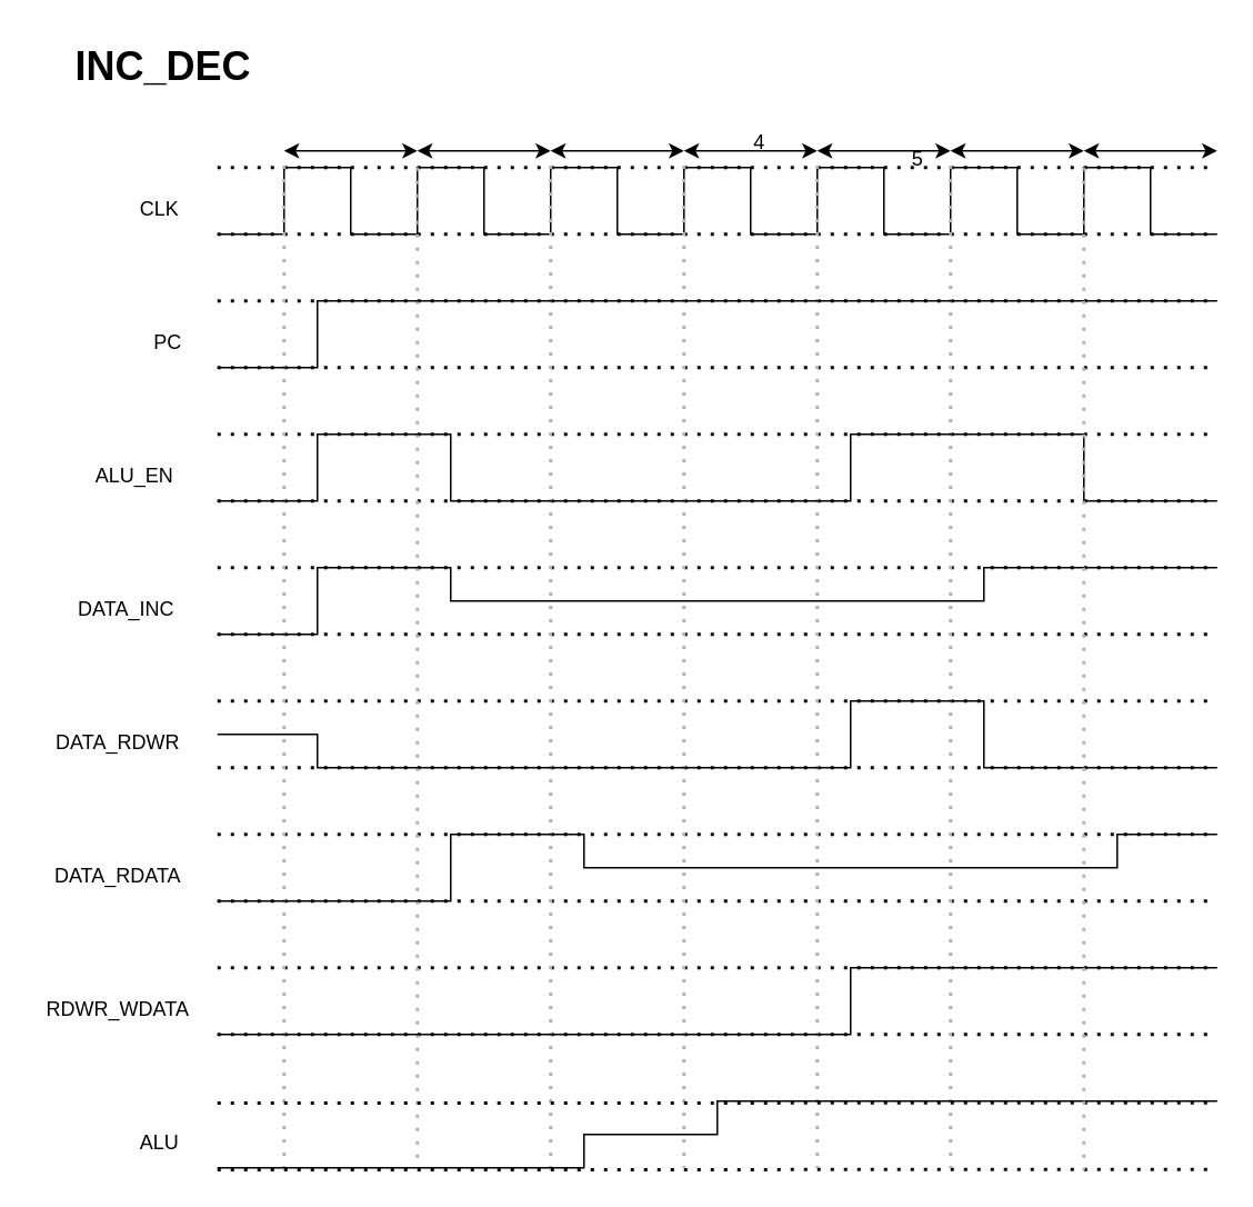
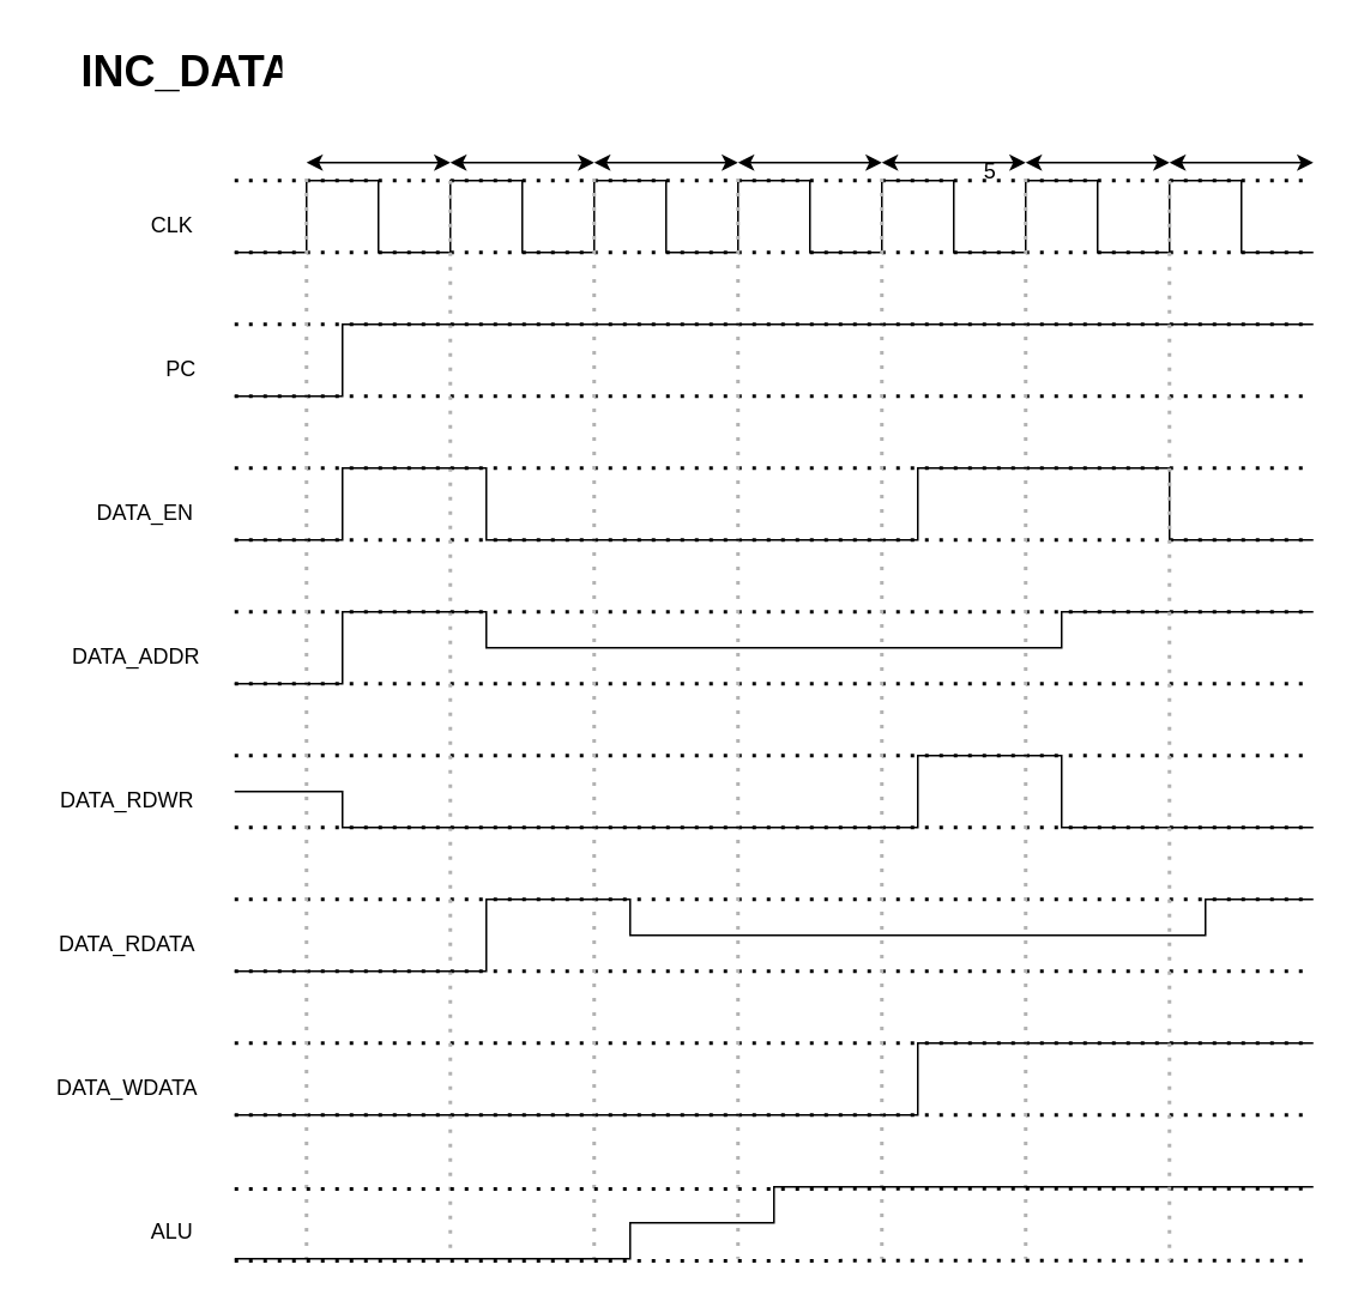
  <mxCell id="0" />
  <mxCell id="1" parent="0" />
- <mxCell id="2" value="&lt;h1&gt;INC_DEC&lt;/h1&gt;" style="text;html=1;strokeColor=none;fillColor=none;spacing=5;spacingTop=-20;whiteSpace=wrap;overflow=hidden;rounded=0;fontSize=12;" parent="1" vertex="1"><mxGeometry x="40" y="20" width="120" height="40" as="geometry" /></mxCell>
+ <mxCell id="2" value="&lt;h1&gt;INC_DATA&lt;/h1&gt;" style="text;html=1;strokeColor=none;fillColor=none;spacing=5;spacingTop=-20;whiteSpace=wrap;overflow=hidden;rounded=0;fontSize=12;" parent="1" vertex="1"><mxGeometry x="40" y="20" width="120" height="40" as="geometry" /></mxCell>
  <mxCell id="3" value="" style="endArrow=none;dashed=1;html=1;dashPattern=1 3;strokeWidth=2;rounded=0;" parent="1" edge="1"><mxGeometry width="50" height="50" relative="1" as="geometry"><mxPoint x="130" y="220" as="sourcePoint" /><mxPoint x="730" y="220" as="targetPoint" /></mxGeometry></mxCell>
  <mxCell id="4" value="" style="endArrow=none;dashed=1;html=1;dashPattern=1 3;strokeWidth=2;rounded=0;" parent="1" edge="1"><mxGeometry width="50" height="50" relative="1" as="geometry"><mxPoint x="130" y="180" as="sourcePoint" /><mxPoint x="730" y="180" as="targetPoint" /></mxGeometry></mxCell>
  <mxCell id="5" value="&lt;span style=&quot;font-size: 12px;&quot;&gt;CLK&lt;/span&gt;" style="text;html=1;align=center;verticalAlign=middle;resizable=0;points=[];autosize=1;strokeColor=none;fillColor=none;fontSize=5;" parent="1" vertex="1"><mxGeometry x="70" y="110" width="50" height="30" as="geometry" /></mxCell>
- <mxCell id="6" value="ALU_EN" style="text;html=1;align=center;verticalAlign=middle;resizable=0;points=[];autosize=1;strokeColor=none;fillColor=none;fontSize=12;" parent="1" vertex="1"><mxGeometry x="40" y="270" width="80" height="30" as="geometry" /></mxCell>
+ <mxCell id="6" value="DATA_EN" style="text;html=1;align=center;verticalAlign=middle;resizable=0;points=[];autosize=1;strokeColor=none;fillColor=none;fontSize=12;" parent="1" vertex="1"><mxGeometry x="40" y="270" width="80" height="30" as="geometry" /></mxCell>
  <mxCell id="7" value="" style="endArrow=none;dashed=1;html=1;dashPattern=1 3;strokeWidth=2;rounded=0;" parent="1" edge="1"><mxGeometry width="50" height="50" relative="1" as="geometry"><mxPoint x="130" y="300" as="sourcePoint" /><mxPoint x="730" y="300" as="targetPoint" /></mxGeometry></mxCell>
  <mxCell id="8" value="" style="endArrow=none;dashed=1;html=1;dashPattern=1 3;strokeWidth=2;rounded=0;" parent="1" edge="1"><mxGeometry width="50" height="50" relative="1" as="geometry"><mxPoint x="130" y="260" as="sourcePoint" /><mxPoint x="730" y="260" as="targetPoint" /></mxGeometry></mxCell>
  <mxCell id="9" value="PC" style="text;html=1;align=center;verticalAlign=middle;resizable=0;points=[];autosize=1;strokeColor=none;fillColor=none;fontSize=12;" parent="1" vertex="1"><mxGeometry x="80" y="190" width="40" height="30" as="geometry" /></mxCell>
  <mxCell id="10" value="" style="endArrow=none;dashed=1;html=1;dashPattern=1 3;strokeWidth=2;rounded=0;" parent="1" edge="1"><mxGeometry width="50" height="50" relative="1" as="geometry"><mxPoint x="130" y="380" as="sourcePoint" /><mxPoint x="730" y="380" as="targetPoint" /></mxGeometry></mxCell>
  <mxCell id="11" value="" style="endArrow=none;dashed=1;html=1;dashPattern=1 3;strokeWidth=2;rounded=0;" parent="1" edge="1"><mxGeometry width="50" height="50" relative="1" as="geometry"><mxPoint x="130" y="340" as="sourcePoint" /><mxPoint x="730" y="340" as="targetPoint" /></mxGeometry></mxCell>
  <mxCell id="12" value="" style="endArrow=none;dashed=1;html=1;dashPattern=1 3;strokeWidth=2;rounded=0;" parent="1" edge="1"><mxGeometry width="50" height="50" relative="1" as="geometry"><mxPoint x="130" y="460" as="sourcePoint" /><mxPoint x="730" y="460" as="targetPoint" /></mxGeometry></mxCell>
  <mxCell id="13" value="" style="endArrow=none;dashed=1;html=1;dashPattern=1 3;strokeWidth=2;rounded=0;" parent="1" edge="1"><mxGeometry width="50" height="50" relative="1" as="geometry"><mxPoint x="130" y="420" as="sourcePoint" /><mxPoint x="730" y="420" as="targetPoint" /></mxGeometry></mxCell>
- <mxCell id="14" value="DATA_INC" style="text;html=1;align=center;verticalAlign=middle;resizable=0;points=[];autosize=1;strokeColor=none;fillColor=none;fontSize=12;" parent="1" vertex="1"><mxGeometry x="30" y="350" width="90" height="30" as="geometry" /></mxCell>
+ <mxCell id="14" value="DATA_ADDR" style="text;html=1;align=center;verticalAlign=middle;resizable=0;points=[];autosize=1;strokeColor=none;fillColor=none;fontSize=12;" parent="1" vertex="1"><mxGeometry x="30" y="350" width="90" height="30" as="geometry" /></mxCell>
  <mxCell id="15" value="" style="endArrow=none;dashed=1;html=1;dashPattern=1 3;strokeWidth=2;rounded=0;" parent="1" edge="1"><mxGeometry width="50" height="50" relative="1" as="geometry"><mxPoint x="130" y="540" as="sourcePoint" /><mxPoint x="730" y="540" as="targetPoint" /></mxGeometry></mxCell>
  <mxCell id="16" value="" style="endArrow=none;dashed=1;html=1;dashPattern=1 3;strokeWidth=2;rounded=0;" parent="1" edge="1"><mxGeometry width="50" height="50" relative="1" as="geometry"><mxPoint x="130" y="500" as="sourcePoint" /><mxPoint x="730" y="500" as="targetPoint" /></mxGeometry></mxCell>
  <mxCell id="17" value="" style="endArrow=none;dashed=1;html=1;dashPattern=1 3;strokeWidth=2;rounded=0;" parent="1" edge="1"><mxGeometry width="50" height="50" relative="1" as="geometry"><mxPoint x="130" y="620" as="sourcePoint" /><mxPoint x="730" y="620" as="targetPoint" /></mxGeometry></mxCell>
  <mxCell id="18" value="" style="endArrow=none;dashed=1;html=1;dashPattern=1 3;strokeWidth=2;rounded=0;" parent="1" edge="1"><mxGeometry width="50" height="50" relative="1" as="geometry"><mxPoint x="130" y="580" as="sourcePoint" /><mxPoint x="730" y="580" as="targetPoint" /></mxGeometry></mxCell>
  <mxCell id="19" value="" style="endArrow=none;html=1;rounded=0;" parent="1" edge="1"><mxGeometry width="50" height="50" relative="1" as="geometry"><mxPoint x="130" y="140" as="sourcePoint" /><mxPoint x="730" y="140" as="targetPoint" /><Array as="points"><mxPoint x="170" y="140" /><mxPoint x="170" y="100" /><mxPoint x="210" y="100" /><mxPoint x="210" y="140" /><mxPoint x="250" y="140" /><mxPoint x="250" y="100" /><mxPoint x="290" y="100" /><mxPoint x="290" y="140" /><mxPoint x="330" y="140" /><mxPoint x="330" y="100" /><mxPoint x="370" y="100" /><mxPoint x="370" y="140" /><mxPoint x="410" y="140" /><mxPoint x="410" y="100" /><mxPoint x="450" y="100" /><mxPoint x="450" y="140" /><mxPoint x="490" y="140" /><mxPoint x="490" y="100" /><mxPoint x="530" y="100" /><mxPoint x="530" y="140" /><mxPoint x="570" y="140" /><mxPoint x="570" y="100" /><mxPoint x="610" y="100" /><mxPoint x="610" y="140" /><mxPoint x="650" y="140" /><mxPoint x="650" y="100" /><mxPoint x="690" y="100" /><mxPoint x="690" y="140" /></Array></mxGeometry></mxCell>
  <mxCell id="20" value="" style="endArrow=none;dashed=1;html=1;dashPattern=1 3;strokeWidth=2;rounded=0;startArrow=none;" parent="1" edge="1"><mxGeometry width="50" height="50" relative="1" as="geometry"><mxPoint x="130" y="100" as="sourcePoint" /><mxPoint x="730" y="100" as="targetPoint" /></mxGeometry></mxCell>
  <mxCell id="21" value="" style="endArrow=none;dashed=1;html=1;dashPattern=1 3;strokeWidth=2;rounded=0;" parent="1" edge="1"><mxGeometry width="50" height="50" relative="1" as="geometry"><mxPoint x="130" y="140" as="sourcePoint" /><mxPoint x="730" y="140" as="targetPoint" /></mxGeometry></mxCell>
  <mxCell id="22" value="DATA_RDWR" style="text;html=1;align=center;verticalAlign=middle;resizable=0;points=[];autosize=1;strokeColor=none;fillColor=none;fontSize=12;" parent="1" vertex="1"><mxGeometry x="20" y="430" width="100" height="30" as="geometry" /></mxCell>
  <mxCell id="23" value="DATA_RDATA" style="text;html=1;align=center;verticalAlign=middle;resizable=0;points=[];autosize=1;strokeColor=none;fillColor=none;fontSize=12;" parent="1" vertex="1"><mxGeometry x="20" y="510" width="100" height="30" as="geometry" /></mxCell>
- <mxCell id="24" value="RDWR_WDATA" style="text;html=1;align=center;verticalAlign=middle;resizable=0;points=[];autosize=1;strokeColor=none;fillColor=none;fontSize=12;" parent="1" vertex="1"><mxGeometry x="20" y="590" width="100" height="30" as="geometry" /></mxCell>
+ <mxCell id="24" value="DATA_WDATA" style="text;html=1;align=center;verticalAlign=middle;resizable=0;points=[];autosize=1;strokeColor=none;fillColor=none;fontSize=12;" parent="1" vertex="1"><mxGeometry x="20" y="590" width="100" height="30" as="geometry" /></mxCell>
  <mxCell id="25" value="" style="endArrow=none;dashed=1;html=1;dashPattern=1 3;strokeWidth=2;rounded=0;fontSize=12;strokeColor=#B3B3B3;" parent="1" edge="1"><mxGeometry width="50" height="50" relative="1" as="geometry"><mxPoint x="410" y="98.81" as="sourcePoint" /><mxPoint x="410" y="700" as="targetPoint" /></mxGeometry></mxCell>
  <mxCell id="26" value="" style="endArrow=none;dashed=1;html=1;dashPattern=1 3;strokeWidth=2;rounded=0;fontSize=12;strokeColor=#B3B3B3;" parent="1" edge="1"><mxGeometry width="50" height="50" relative="1" as="geometry"><mxPoint x="250" y="100" as="sourcePoint" /><mxPoint x="250" y="700" as="targetPoint" /></mxGeometry></mxCell>
  <mxCell id="27" value="" style="endArrow=none;dashed=1;html=1;dashPattern=1 3;strokeWidth=2;rounded=0;fontSize=12;strokeColor=#B3B3B3;" parent="1" edge="1"><mxGeometry width="50" height="50" relative="1" as="geometry"><mxPoint x="330" y="98.81" as="sourcePoint" /><mxPoint x="330" y="700" as="targetPoint" /></mxGeometry></mxCell>
  <mxCell id="28" value="" style="endArrow=none;dashed=1;html=1;dashPattern=1 3;strokeWidth=2;rounded=0;fontSize=12;strokeColor=#B3B3B3;" parent="1" edge="1"><mxGeometry width="50" height="50" relative="1" as="geometry"><mxPoint x="170" y="98.81" as="sourcePoint" /><mxPoint x="170" y="700" as="targetPoint" /></mxGeometry></mxCell>
  <mxCell id="29" value="" style="endArrow=none;dashed=1;html=1;dashPattern=1 3;strokeWidth=2;rounded=0;fontSize=12;strokeColor=#B3B3B3;" parent="1" edge="1"><mxGeometry width="50" height="50" relative="1" as="geometry"><mxPoint x="490" y="98.81" as="sourcePoint" /><mxPoint x="490" y="700" as="targetPoint" /></mxGeometry></mxCell>
  <mxCell id="30" value="" style="endArrow=none;dashed=1;html=1;dashPattern=1 3;strokeWidth=2;rounded=0;fontSize=12;strokeColor=#B3B3B3;" parent="1" edge="1"><mxGeometry width="50" height="50" relative="1" as="geometry"><mxPoint x="570" y="98.81" as="sourcePoint" /><mxPoint x="570" y="700" as="targetPoint" /></mxGeometry></mxCell>
  <mxCell id="31" value="" style="endArrow=none;html=1;rounded=0;strokeColor=#000000;fontSize=15;" parent="1" edge="1"><mxGeometry width="50" height="50" relative="1" as="geometry"><mxPoint x="130" y="220" as="sourcePoint" /><mxPoint x="730" y="180" as="targetPoint" /><Array as="points"><mxPoint x="190" y="220" /><mxPoint x="190" y="180" /></Array></mxGeometry></mxCell>
  <mxCell id="32" value="" style="endArrow=none;html=1;rounded=0;strokeColor=#000000;fontSize=15;" parent="1" edge="1"><mxGeometry width="50" height="50" relative="1" as="geometry"><mxPoint x="130" y="300" as="sourcePoint" /><mxPoint x="730" y="300" as="targetPoint" /><Array as="points"><mxPoint x="190" y="300" /><mxPoint x="190" y="260" /><mxPoint x="270" y="260" /><mxPoint x="270" y="300" /><mxPoint x="510" y="300" /><mxPoint x="510" y="260" /><mxPoint x="650" y="260" /><mxPoint x="650" y="300" /></Array></mxGeometry></mxCell>
  <mxCell id="33" value="" style="endArrow=none;html=1;rounded=0;strokeColor=#000000;fontSize=15;" parent="1" edge="1"><mxGeometry width="50" height="50" relative="1" as="geometry"><mxPoint x="130" y="380" as="sourcePoint" /><mxPoint x="730" y="340" as="targetPoint" /><Array as="points"><mxPoint x="190" y="380" /><mxPoint x="190" y="340" /><mxPoint x="270" y="340" /><mxPoint x="270" y="360" /><mxPoint x="590" y="360" /><mxPoint x="590" y="340" /></Array></mxGeometry></mxCell>
  <mxCell id="34" value="" style="endArrow=none;html=1;rounded=0;strokeColor=#000000;fontSize=15;" parent="1" edge="1"><mxGeometry width="50" height="50" relative="1" as="geometry"><mxPoint x="130" y="440" as="sourcePoint" /><mxPoint x="730" y="460" as="targetPoint" /><Array as="points"><mxPoint x="190" y="440" /><mxPoint x="190" y="460" /><mxPoint x="510" y="460" /><mxPoint x="510" y="420" /><mxPoint x="590" y="420" /><mxPoint x="590" y="460" /></Array></mxGeometry></mxCell>
  <mxCell id="35" value="" style="endArrow=none;html=1;rounded=0;strokeColor=#000000;fontSize=15;" parent="1" edge="1"><mxGeometry width="50" height="50" relative="1" as="geometry"><mxPoint x="130" y="540" as="sourcePoint" /><mxPoint x="730" y="500" as="targetPoint" /><Array as="points"><mxPoint x="270" y="540" /><mxPoint x="270" y="500" /><mxPoint x="350" y="500" /><mxPoint x="350" y="520" /><mxPoint x="670" y="520" /><mxPoint x="670" y="500" /></Array></mxGeometry></mxCell>
  <mxCell id="36" value="" style="endArrow=none;html=1;rounded=0;strokeColor=#000000;fontSize=15;" parent="1" edge="1"><mxGeometry width="50" height="50" relative="1" as="geometry"><mxPoint x="130" y="620" as="sourcePoint" /><mxPoint x="730" y="580" as="targetPoint" /><Array as="points"><mxPoint x="510" y="620" /><mxPoint x="510" y="580" /></Array></mxGeometry></mxCell>
  <mxCell id="37" value="" style="endArrow=none;dashed=1;html=1;dashPattern=1 3;strokeWidth=2;rounded=0;" parent="1" edge="1"><mxGeometry width="50" height="50" relative="1" as="geometry"><mxPoint x="170" y="100" as="sourcePoint" /><mxPoint x="170" y="100" as="targetPoint" /></mxGeometry></mxCell>
  <mxCell id="38" value="" style="endArrow=classic;startArrow=classic;html=1;rounded=0;strokeColor=#000000;fontSize=12;" parent="1" edge="1"><mxGeometry width="50" height="50" relative="1" as="geometry"><mxPoint x="170" y="90" as="sourcePoint" /><mxPoint x="250" y="90" as="targetPoint" /></mxGeometry></mxCell>
  <mxCell id="39" value="" style="endArrow=classic;startArrow=classic;html=1;rounded=0;strokeColor=#000000;fontSize=12;" parent="1" edge="1"><mxGeometry width="50" height="50" relative="1" as="geometry"><mxPoint x="250" y="90" as="sourcePoint" /><mxPoint x="330" y="90" as="targetPoint" /></mxGeometry></mxCell>
  <mxCell id="40" value="" style="endArrow=classic;startArrow=classic;html=1;rounded=0;strokeColor=#000000;fontSize=12;" parent="1" edge="1"><mxGeometry width="50" height="50" relative="1" as="geometry"><mxPoint x="330" y="90" as="sourcePoint" /><mxPoint x="410" y="90" as="targetPoint" /></mxGeometry></mxCell>
  <mxCell id="41" value="" style="endArrow=classic;startArrow=classic;html=1;rounded=0;strokeColor=#000000;fontSize=12;" parent="1" edge="1"><mxGeometry width="50" height="50" relative="1" as="geometry"><mxPoint x="410" y="90" as="sourcePoint" /><mxPoint x="490" y="90" as="targetPoint" /></mxGeometry></mxCell>
  <mxCell id="42" value="" style="endArrow=classic;startArrow=classic;html=1;rounded=0;strokeColor=#000000;fontSize=12;" parent="1" edge="1"><mxGeometry width="50" height="50" relative="1" as="geometry"><mxPoint x="490" y="90" as="sourcePoint" /><mxPoint x="570" y="90" as="targetPoint" /></mxGeometry></mxCell>
  <mxCell id="43" value="" style="endArrow=classic;startArrow=classic;html=1;rounded=0;strokeColor=#000000;fontSize=12;" parent="1" edge="1"><mxGeometry width="50" height="50" relative="1" as="geometry"><mxPoint x="570" y="90" as="sourcePoint" /><mxPoint x="650" y="90" as="targetPoint" /></mxGeometry></mxCell>
- <mxCell id="44" value="4" style="text;html=1;align=center;verticalAlign=middle;resizable=0;points=[];autosize=1;strokeColor=none;fillColor=none;fontSize=12;" parent="1" vertex="1"><mxGeometry x="440" y="70" width="30" height="30" as="geometry" /></mxCell>
  <mxCell id="45" value="5" style="text;html=1;align=center;verticalAlign=middle;resizable=0;points=[];autosize=1;strokeColor=none;fillColor=none;fontSize=12;" parent="1" vertex="1"><mxGeometry x="535" y="80" width="30" height="30" as="geometry" /></mxCell>
  <mxCell id="46" value="" style="endArrow=none;dashed=1;html=1;dashPattern=1 3;strokeWidth=2;rounded=0;" parent="1" edge="1"><mxGeometry width="50" height="50" relative="1" as="geometry"><mxPoint x="130" y="701.19" as="sourcePoint" /><mxPoint x="730" y="701" as="targetPoint" /></mxGeometry></mxCell>
  <mxCell id="47" value="" style="endArrow=none;dashed=1;html=1;dashPattern=1 3;strokeWidth=2;rounded=0;" parent="1" edge="1"><mxGeometry width="50" height="50" relative="1" as="geometry"><mxPoint x="130" y="661.19" as="sourcePoint" /><mxPoint x="730" y="661" as="targetPoint" /></mxGeometry></mxCell>
  <mxCell id="48" value="ALU" style="text;html=1;align=center;verticalAlign=middle;resizable=0;points=[];autosize=1;strokeColor=none;fillColor=none;fontSize=12;" parent="1" vertex="1"><mxGeometry x="70" y="670" width="50" height="30" as="geometry" /></mxCell>
  <mxCell id="49" value="" style="endArrow=none;html=1;rounded=0;strokeColor=#000000;fontSize=12;" parent="1" edge="1"><mxGeometry width="50" height="50" relative="1" as="geometry"><mxPoint x="130" y="700" as="sourcePoint" /><mxPoint x="730" y="660" as="targetPoint" /><Array as="points"><mxPoint x="350" y="700" /><mxPoint x="350" y="680" /><mxPoint x="430" y="680" /><mxPoint x="430" y="660" /></Array></mxGeometry></mxCell>
  <mxCell id="50" value="" style="endArrow=classic;startArrow=classic;html=1;rounded=0;strokeColor=#000000;fontSize=12;" parent="1" edge="1"><mxGeometry width="50" height="50" relative="1" as="geometry"><mxPoint x="650" y="90" as="sourcePoint" /><mxPoint x="730" y="90" as="targetPoint" /></mxGeometry></mxCell>
  <mxCell id="51" value="" style="endArrow=none;dashed=1;html=1;dashPattern=1 3;strokeWidth=2;rounded=0;fontSize=12;strokeColor=#B3B3B3;" parent="1" edge="1"><mxGeometry width="50" height="50" relative="1" as="geometry"><mxPoint x="650" y="100" as="sourcePoint" /><mxPoint x="650" y="701.19" as="targetPoint" /></mxGeometry></mxCell>
